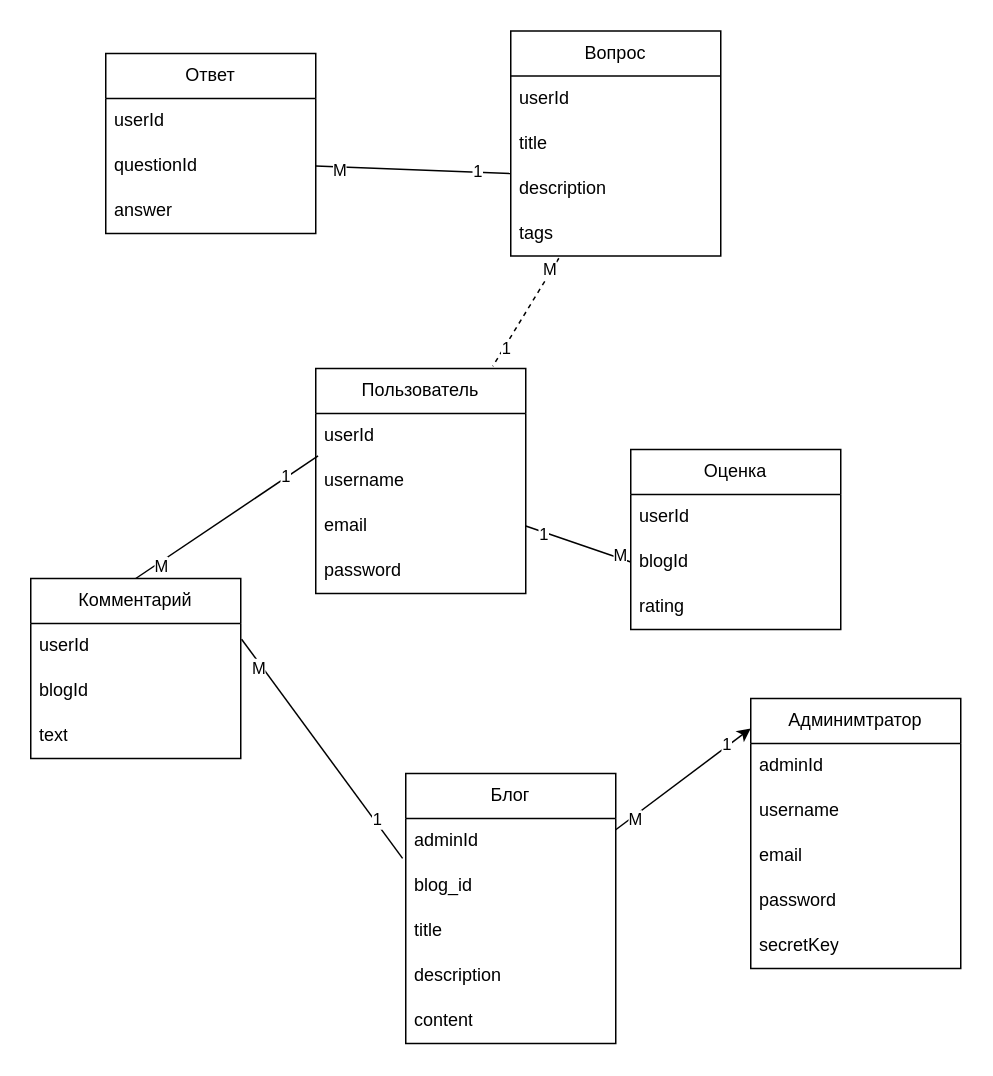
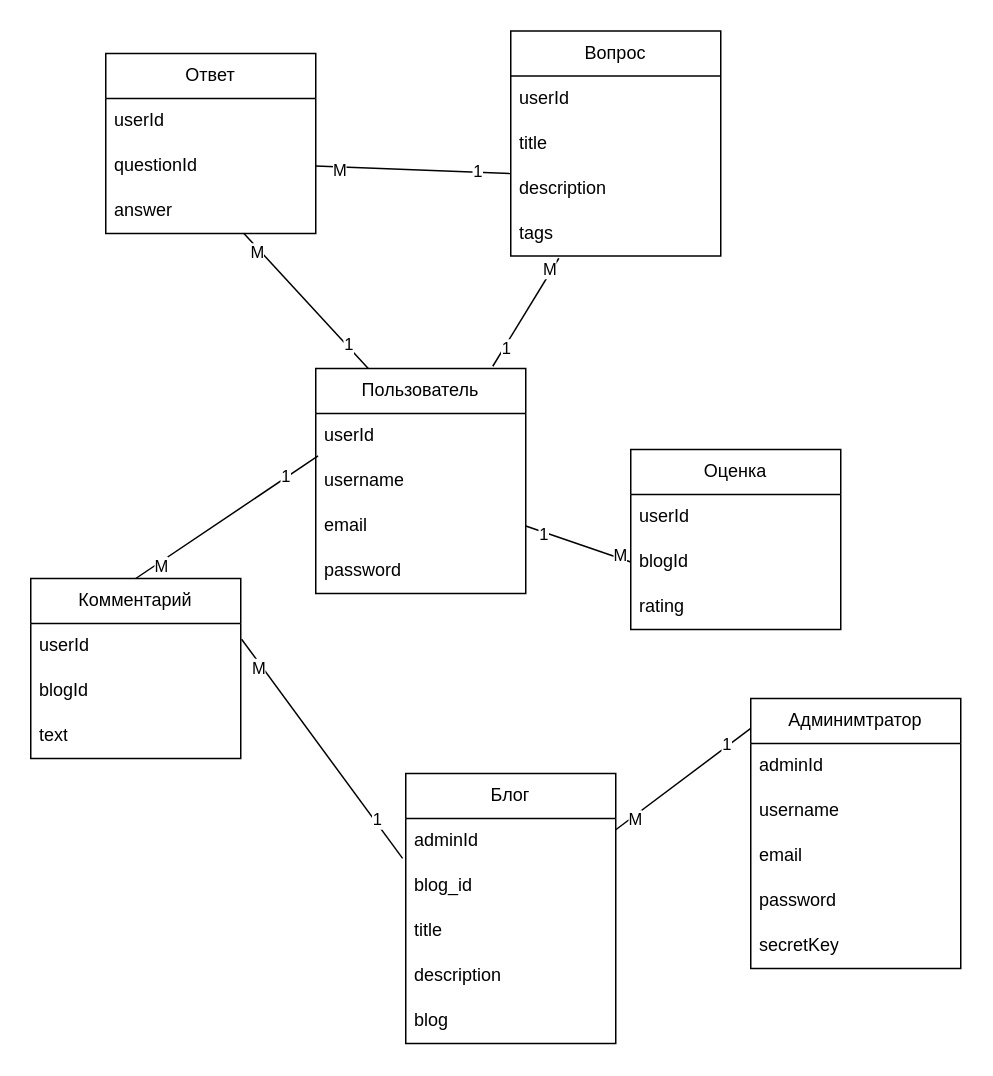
  <mxCell id="0" />
  <mxCell id="1" parent="0" />
  <mxCell id="2" value="Пользователь" style="swimlane;fontStyle=0;childLayout=stackLayout;horizontal=1;startSize=30;horizontalStack=0;resizeParent=1;resizeParentMax=0;resizeLast=0;collapsible=1;marginBottom=0;whiteSpace=wrap;html=1;" vertex="1" parent="1"><mxGeometry x="210" y="245" width="140" height="150" as="geometry" /></mxCell>
  <mxCell id="3" value="userId" style="text;strokeColor=none;fillColor=none;align=left;verticalAlign=middle;spacingLeft=4;spacingRight=4;overflow=hidden;points=[[0,0.5],[1,0.5]];portConstraint=eastwest;rotatable=0;whiteSpace=wrap;html=1;" vertex="1" parent="2"><mxGeometry y="30" width="140" height="30" as="geometry" /></mxCell>
  <mxCell id="4" value="username" style="text;strokeColor=none;fillColor=none;align=left;verticalAlign=middle;spacingLeft=4;spacingRight=4;overflow=hidden;points=[[0,0.5],[1,0.5]];portConstraint=eastwest;rotatable=0;whiteSpace=wrap;html=1;" vertex="1" parent="2"><mxGeometry y="60" width="140" height="30" as="geometry" /></mxCell>
  <mxCell id="5" value="email" style="text;strokeColor=none;fillColor=none;align=left;verticalAlign=middle;spacingLeft=4;spacingRight=4;overflow=hidden;points=[[0,0.5],[1,0.5]];portConstraint=eastwest;rotatable=0;whiteSpace=wrap;html=1;" vertex="1" parent="2"><mxGeometry y="90" width="140" height="30" as="geometry" /></mxCell>
  <mxCell id="6" value="password" style="text;strokeColor=none;fillColor=none;align=left;verticalAlign=middle;spacingLeft=4;spacingRight=4;overflow=hidden;points=[[0,0.5],[1,0.5]];portConstraint=eastwest;rotatable=0;whiteSpace=wrap;html=1;" vertex="1" parent="2"><mxGeometry y="120" width="140" height="30" as="geometry" /></mxCell>
  <mxCell id="7" value="Админимтратор" style="swimlane;fontStyle=0;childLayout=stackLayout;horizontal=1;startSize=30;horizontalStack=0;resizeParent=1;resizeParentMax=0;resizeLast=0;collapsible=1;marginBottom=0;whiteSpace=wrap;html=1;" vertex="1" parent="1"><mxGeometry x="500" y="465" width="140" height="180" as="geometry" /></mxCell>
  <mxCell id="8" value="adminId" style="text;strokeColor=none;fillColor=none;align=left;verticalAlign=middle;spacingLeft=4;spacingRight=4;overflow=hidden;points=[[0,0.5],[1,0.5]];portConstraint=eastwest;rotatable=0;whiteSpace=wrap;html=1;" vertex="1" parent="7"><mxGeometry y="30" width="140" height="30" as="geometry" /></mxCell>
  <mxCell id="9" value="username" style="text;strokeColor=none;fillColor=none;align=left;verticalAlign=middle;spacingLeft=4;spacingRight=4;overflow=hidden;points=[[0,0.5],[1,0.5]];portConstraint=eastwest;rotatable=0;whiteSpace=wrap;html=1;" vertex="1" parent="7"><mxGeometry y="60" width="140" height="30" as="geometry" /></mxCell>
  <mxCell id="10" value="email" style="text;strokeColor=none;fillColor=none;align=left;verticalAlign=middle;spacingLeft=4;spacingRight=4;overflow=hidden;points=[[0,0.5],[1,0.5]];portConstraint=eastwest;rotatable=0;whiteSpace=wrap;html=1;" vertex="1" parent="7"><mxGeometry y="90" width="140" height="30" as="geometry" /></mxCell>
  <mxCell id="11" value="passwo&lt;span style=&quot;color: rgba(0, 0, 0, 0); font-family: monospace; font-size: 0px; text-wrap-mode: nowrap;&quot;&gt;%3CmxGraphModel%3E%3Croot%3E%3CmxCell%20id%3D%220%22%2F%3E%3CmxCell%20id%3D%221%22%20parent%3D%220%22%2F%3E%3CmxCell%20id%3D%222%22%20value%3D%22%D0%91%D0%BB%D0%BE%D0%B3%22%20style%3D%22swimlane%3BfontStyle%3D0%3BchildLayout%3DstackLayout%3Bhorizontal%3D1%3BstartSize%3D30%3BhorizontalStack%3D0%3BresizeParent%3D1%3BresizeParentMax%3D0%3BresizeLast%3D0%3Bcollapsible%3D1%3BmarginBottom%3D0%3BwhiteSpace%3Dwrap%3Bhtml%3D1%3B%22%20vertex%3D%221%22%20parent%3D%221%22%3E%3CmxGeometry%20x%3D%22810%22%20y%3D%22230%22%20width%3D%22140%22%20height%3D%22120%22%20as%3D%22geometry%22%2F%3E%3C%2FmxCell%3E%3CmxCell%20id%3D%223%22%20value%3D%22Item%201%22%20style%3D%22text%3BstrokeColor%3Dnone%3BfillColor%3Dnone%3Balign%3Dleft%3BverticalAlign%3Dmiddle%3BspacingLeft%3D4%3BspacingRight%3D4%3Boverflow%3Dhidden%3Bpoints%3D%5B%5B0%2C0.5%5D%2C%5B1%2C0.5%5D%5D%3BportConstraint%3Deastwest%3Brotatable%3D0%3BwhiteSpace%3Dwrap%3Bhtml%3D1%3B%22%20vertex%3D%221%22%20parent%3D%222%22%3E%3CmxGeometry%20y%3D%2230%22%20width%3D%22140%22%20height%3D%2230%22%20as%3D%22geometry%22%2F%3E%3C%2FmxCell%3E%3CmxCell%20id%3D%224%22%20value%3D%22Item%202%22%20style%3D%22text%3BstrokeColor%3Dnone%3BfillColor%3Dnone%3Balign%3Dleft%3BverticalAlign%3Dmiddle%3BspacingLeft%3D4%3BspacingRight%3D4%3Boverflow%3Dhidden%3Bpoints%3D%5B%5B0%2C0.5%5D%2C%5B1%2C0.5%5D%5D%3BportConstraint%3Deastwest%3Brotatable%3D0%3BwhiteSpace%3Dwrap%3Bhtml%3D1%3B%22%20vertex%3D%221%22%20parent%3D%222%22%3E%3CmxGeometry%20y%3D%2260%22%20width%3D%22140%22%20height%3D%2230%22%20as%3D%22geometry%22%2F%3E%3C%2FmxCell%3E%3CmxCell%20id%3D%225%22%20value%3D%22Item%203%22%20style%3D%22text%3BstrokeColor%3Dnone%3BfillColor%3Dnone%3Balign%3Dleft%3BverticalAlign%3Dmiddle%3BspacingLeft%3D4%3BspacingRight%3D4%3Boverflow%3Dhidden%3Bpoints%3D%5B%5B0%2C0.5%5D%2C%5B1%2C0.5%5D%5D%3BportConstraint%3Deastwest%3Brotatable%3D0%3BwhiteSpace%3Dwrap%3Bhtml%3D1%3B%22%20vertex%3D%221%22%20parent%3D%222%22%3E%3CmxGeometry%20y%3D%2290%22%20width%3D%22140%22%20height%3D%2230%22%20as%3D%22geometry%22%2F%3E%3C%2FmxCell%3E%3C%2Froot%3E%3C%2FmxGraphModel%3E&lt;/span&gt;rd" style="text;strokeColor=none;fillColor=none;align=left;verticalAlign=middle;spacingLeft=4;spacingRight=4;overflow=hidden;points=[[0,0.5],[1,0.5]];portConstraint=eastwest;rotatable=0;whiteSpace=wrap;html=1;" vertex="1" parent="7"><mxGeometry y="120" width="140" height="30" as="geometry" /></mxCell>
  <mxCell id="12" value="secretKey" style="text;strokeColor=none;fillColor=none;align=left;verticalAlign=middle;spacingLeft=4;spacingRight=4;overflow=hidden;points=[[0,0.5],[1,0.5]];portConstraint=eastwest;rotatable=0;whiteSpace=wrap;html=1;" vertex="1" parent="7"><mxGeometry y="150" width="140" height="30" as="geometry" /></mxCell>
  <mxCell id="13" value="Блог" style="swimlane;fontStyle=0;childLayout=stackLayout;horizontal=1;startSize=30;horizontalStack=0;resizeParent=1;resizeParentMax=0;resizeLast=0;collapsible=1;marginBottom=0;whiteSpace=wrap;html=1;" vertex="1" parent="1"><mxGeometry x="270" y="515" width="140" height="180" as="geometry" /></mxCell>
  <mxCell id="14" value="adminId" style="text;strokeColor=none;fillColor=none;align=left;verticalAlign=middle;spacingLeft=4;spacingRight=4;overflow=hidden;points=[[0,0.5],[1,0.5]];portConstraint=eastwest;rotatable=0;whiteSpace=wrap;html=1;" vertex="1" parent="13"><mxGeometry y="30" width="140" height="30" as="geometry" /></mxCell>
  <mxCell id="15" value="blog_id" style="text;strokeColor=none;fillColor=none;align=left;verticalAlign=middle;spacingLeft=4;spacingRight=4;overflow=hidden;points=[[0,0.5],[1,0.5]];portConstraint=eastwest;rotatable=0;whiteSpace=wrap;html=1;" vertex="1" parent="13"><mxGeometry y="60" width="140" height="30" as="geometry" /></mxCell>
  <mxCell id="16" value="title" style="text;strokeColor=none;fillColor=none;align=left;verticalAlign=middle;spacingLeft=4;spacingRight=4;overflow=hidden;points=[[0,0.5],[1,0.5]];portConstraint=eastwest;rotatable=0;whiteSpace=wrap;html=1;" vertex="1" parent="13"><mxGeometry y="90" width="140" height="30" as="geometry" /></mxCell>
  <mxCell id="17" value="description" style="text;strokeColor=none;fillColor=none;align=left;verticalAlign=middle;spacingLeft=4;spacingRight=4;overflow=hidden;points=[[0,0.5],[1,0.5]];portConstraint=eastwest;rotatable=0;whiteSpace=wrap;html=1;" vertex="1" parent="13"><mxGeometry y="120" width="140" height="30" as="geometry" /></mxCell>
- <mxCell id="18" value="content" style="text;strokeColor=none;fillColor=none;align=left;verticalAlign=middle;spacingLeft=4;spacingRight=4;overflow=hidden;points=[[0,0.5],[1,0.5]];portConstraint=eastwest;rotatable=0;whiteSpace=wrap;html=1;" vertex="1" parent="13"><mxGeometry y="150" width="140" height="30" as="geometry" /></mxCell>
+ <mxCell id="18" value="blog" style="text;strokeColor=none;fillColor=none;align=left;verticalAlign=middle;spacingLeft=4;spacingRight=4;overflow=hidden;points=[[0,0.5],[1,0.5]];portConstraint=eastwest;rotatable=0;whiteSpace=wrap;html=1;" vertex="1" parent="13"><mxGeometry y="150" width="140" height="30" as="geometry" /></mxCell>
  <mxCell id="19" value="Вопрос" style="swimlane;fontStyle=0;childLayout=stackLayout;horizontal=1;startSize=30;horizontalStack=0;resizeParent=1;resizeParentMax=0;resizeLast=0;collapsible=1;marginBottom=0;whiteSpace=wrap;html=1;" vertex="1" parent="1"><mxGeometry x="340" y="20" width="140" height="150" as="geometry" /></mxCell>
  <mxCell id="20" value="userId" style="text;strokeColor=none;fillColor=none;align=left;verticalAlign=middle;spacingLeft=4;spacingRight=4;overflow=hidden;points=[[0,0.5],[1,0.5]];portConstraint=eastwest;rotatable=0;whiteSpace=wrap;html=1;" vertex="1" parent="19"><mxGeometry y="30" width="140" height="30" as="geometry" /></mxCell>
  <mxCell id="21" value="title" style="text;strokeColor=none;fillColor=none;align=left;verticalAlign=middle;spacingLeft=4;spacingRight=4;overflow=hidden;points=[[0,0.5],[1,0.5]];portConstraint=eastwest;rotatable=0;whiteSpace=wrap;html=1;" vertex="1" parent="19"><mxGeometry y="60" width="140" height="30" as="geometry" /></mxCell>
  <mxCell id="22" value="description" style="text;strokeColor=none;fillColor=none;align=left;verticalAlign=middle;spacingLeft=4;spacingRight=4;overflow=hidden;points=[[0,0.5],[1,0.5]];portConstraint=eastwest;rotatable=0;whiteSpace=wrap;html=1;" vertex="1" parent="19"><mxGeometry y="90" width="140" height="30" as="geometry" /></mxCell>
  <mxCell id="23" value="tags" style="text;strokeColor=none;fillColor=none;align=left;verticalAlign=middle;spacingLeft=4;spacingRight=4;overflow=hidden;points=[[0,0.5],[1,0.5]];portConstraint=eastwest;rotatable=0;whiteSpace=wrap;html=1;" vertex="1" parent="19"><mxGeometry y="120" width="140" height="30" as="geometry" /></mxCell>
  <mxCell id="24" value="Комментарий" style="swimlane;fontStyle=0;childLayout=stackLayout;horizontal=1;startSize=30;horizontalStack=0;resizeParent=1;resizeParentMax=0;resizeLast=0;collapsible=1;marginBottom=0;whiteSpace=wrap;html=1;" vertex="1" parent="1"><mxGeometry x="20" y="385" width="140" height="120" as="geometry" /></mxCell>
  <mxCell id="25" value="userId" style="text;strokeColor=none;fillColor=none;align=left;verticalAlign=middle;spacingLeft=4;spacingRight=4;overflow=hidden;points=[[0,0.5],[1,0.5]];portConstraint=eastwest;rotatable=0;whiteSpace=wrap;html=1;" vertex="1" parent="24"><mxGeometry y="30" width="140" height="30" as="geometry" /></mxCell>
  <mxCell id="26" value="blogId" style="text;strokeColor=none;fillColor=none;align=left;verticalAlign=middle;spacingLeft=4;spacingRight=4;overflow=hidden;points=[[0,0.5],[1,0.5]];portConstraint=eastwest;rotatable=0;whiteSpace=wrap;html=1;" vertex="1" parent="24"><mxGeometry y="60" width="140" height="30" as="geometry" /></mxCell>
  <mxCell id="27" value="text" style="text;strokeColor=none;fillColor=none;align=left;verticalAlign=middle;spacingLeft=4;spacingRight=4;overflow=hidden;points=[[0,0.5],[1,0.5]];portConstraint=eastwest;rotatable=0;whiteSpace=wrap;html=1;" vertex="1" parent="24"><mxGeometry y="90" width="140" height="30" as="geometry" /></mxCell>
  <mxCell id="28" value="Оценка" style="swimlane;fontStyle=0;childLayout=stackLayout;horizontal=1;startSize=30;horizontalStack=0;resizeParent=1;resizeParentMax=0;resizeLast=0;collapsible=1;marginBottom=0;whiteSpace=wrap;html=1;" vertex="1" parent="1"><mxGeometry x="420" y="299" width="140" height="120" as="geometry" /></mxCell>
  <mxCell id="29" value="userId" style="text;strokeColor=none;fillColor=none;align=left;verticalAlign=middle;spacingLeft=4;spacingRight=4;overflow=hidden;points=[[0,0.5],[1,0.5]];portConstraint=eastwest;rotatable=0;whiteSpace=wrap;html=1;" vertex="1" parent="28"><mxGeometry y="30" width="140" height="30" as="geometry" /></mxCell>
  <mxCell id="30" value="blogId" style="text;strokeColor=none;fillColor=none;align=left;verticalAlign=middle;spacingLeft=4;spacingRight=4;overflow=hidden;points=[[0,0.5],[1,0.5]];portConstraint=eastwest;rotatable=0;whiteSpace=wrap;html=1;" vertex="1" parent="28"><mxGeometry y="60" width="140" height="30" as="geometry" /></mxCell>
  <mxCell id="31" value="rating" style="text;strokeColor=none;fillColor=none;align=left;verticalAlign=middle;spacingLeft=4;spacingRight=4;overflow=hidden;points=[[0,0.5],[1,0.5]];portConstraint=eastwest;rotatable=0;whiteSpace=wrap;html=1;" vertex="1" parent="28"><mxGeometry y="90" width="140" height="30" as="geometry" /></mxCell>
  <mxCell id="32" value="Ответ" style="swimlane;fontStyle=0;childLayout=stackLayout;horizontal=1;startSize=30;horizontalStack=0;resizeParent=1;resizeParentMax=0;resizeLast=0;collapsible=1;marginBottom=0;whiteSpace=wrap;html=1;" vertex="1" parent="1"><mxGeometry x="70" y="35" width="140" height="120" as="geometry" /></mxCell>
  <mxCell id="33" value="userId" style="text;strokeColor=none;fillColor=none;align=left;verticalAlign=middle;spacingLeft=4;spacingRight=4;overflow=hidden;points=[[0,0.5],[1,0.5]];portConstraint=eastwest;rotatable=0;whiteSpace=wrap;html=1;" vertex="1" parent="32"><mxGeometry y="30" width="140" height="30" as="geometry" /></mxCell>
  <mxCell id="34" value="questionId" style="text;strokeColor=none;fillColor=none;align=left;verticalAlign=middle;spacingLeft=4;spacingRight=4;overflow=hidden;points=[[0,0.5],[1,0.5]];portConstraint=eastwest;rotatable=0;whiteSpace=wrap;html=1;" vertex="1" parent="32"><mxGeometry y="60" width="140" height="30" as="geometry" /></mxCell>
  <mxCell id="35" value="answer" style="text;strokeColor=none;fillColor=none;align=left;verticalAlign=middle;spacingLeft=4;spacingRight=4;overflow=hidden;points=[[0,0.5],[1,0.5]];portConstraint=eastwest;rotatable=0;whiteSpace=wrap;html=1;" vertex="1" parent="32"><mxGeometry y="90" width="140" height="30" as="geometry" /></mxCell>
- <mxCell id="36" value="" style="endArrow=classic;html=1;rounded=0;entryX=0;entryY=0.111;entryDx=0;entryDy=0;entryPerimeter=0;" edge="1" parent="1" source="13" target="7"><mxGeometry width="50" height="50" relative="1" as="geometry"><mxPoint x="40" y="415" as="sourcePoint" /><mxPoint x="90" y="365" as="targetPoint" /></mxGeometry></mxCell>
+ <mxCell id="36" value="" style="endArrow=none;html=1;rounded=0;entryX=0;entryY=0.111;entryDx=0;entryDy=0;entryPerimeter=0;" edge="1" parent="1" source="13" target="7"><mxGeometry width="50" height="50" relative="1" as="geometry"><mxPoint x="40" y="415" as="sourcePoint" /><mxPoint x="90" y="365" as="targetPoint" /></mxGeometry></mxCell>
  <mxCell id="37" value="1" style="edgeLabel;html=1;align=center;verticalAlign=middle;resizable=0;points=[];" vertex="1" connectable="0" parent="36"><mxGeometry x="0.653" y="1" relative="1" as="geometry"><mxPoint as="offset" /></mxGeometry></mxCell>
  <mxCell id="38" value="M" style="edgeLabel;html=1;align=center;verticalAlign=middle;resizable=0;points=[];" vertex="1" connectable="0" parent="36"><mxGeometry x="-0.755" y="-2" relative="1" as="geometry"><mxPoint as="offset" /></mxGeometry></mxCell>
  <mxCell id="39" value="" style="endArrow=none;html=1;rounded=0;entryX=-0.015;entryY=-0.113;entryDx=0;entryDy=0;entryPerimeter=0;exitX=1.004;exitY=0.349;exitDx=0;exitDy=0;exitPerimeter=0;" edge="1" parent="1" source="25" target="15"><mxGeometry width="50" height="50" relative="1" as="geometry"><mxPoint x="190" y="555" as="sourcePoint" /><mxPoint x="300" y="395" as="targetPoint" /></mxGeometry></mxCell>
  <mxCell id="40" value="1" style="edgeLabel;html=1;align=center;verticalAlign=middle;resizable=0;points=[];" vertex="1" connectable="0" parent="39"><mxGeometry x="0.653" y="1" relative="1" as="geometry"><mxPoint as="offset" /></mxGeometry></mxCell>
  <mxCell id="41" value="M" style="edgeLabel;html=1;align=center;verticalAlign=middle;resizable=0;points=[];" vertex="1" connectable="0" parent="39"><mxGeometry x="-0.755" y="-2" relative="1" as="geometry"><mxPoint as="offset" /></mxGeometry></mxCell>
  <mxCell id="42" value="" style="endArrow=none;html=1;rounded=0;entryX=0.011;entryY=-0.057;entryDx=0;entryDy=0;entryPerimeter=0;exitX=0.5;exitY=0;exitDx=0;exitDy=0;" edge="1" parent="1" source="24" target="4"><mxGeometry width="50" height="50" relative="1" as="geometry"><mxPoint x="90" y="395" as="sourcePoint" /><mxPoint x="200" y="235" as="targetPoint" /></mxGeometry></mxCell>
  <mxCell id="43" value="1" style="edgeLabel;html=1;align=center;verticalAlign=middle;resizable=0;points=[];" vertex="1" connectable="0" parent="42"><mxGeometry x="0.653" y="1" relative="1" as="geometry"><mxPoint as="offset" /></mxGeometry></mxCell>
  <mxCell id="44" value="M" style="edgeLabel;html=1;align=center;verticalAlign=middle;resizable=0;points=[];" vertex="1" connectable="0" parent="42"><mxGeometry x="-0.755" y="-2" relative="1" as="geometry"><mxPoint as="offset" /></mxGeometry></mxCell>
  <mxCell id="45" value="" style="endArrow=none;html=1;rounded=0;entryX=1;entryY=0.5;entryDx=0;entryDy=0;exitX=0;exitY=0.5;exitDx=0;exitDy=0;" edge="1" parent="1" source="30" target="5"><mxGeometry width="50" height="50" relative="1" as="geometry"><mxPoint x="130" y="467" as="sourcePoint" /><mxPoint x="232" y="345" as="targetPoint" /></mxGeometry></mxCell>
  <mxCell id="46" value="1" style="edgeLabel;html=1;align=center;verticalAlign=middle;resizable=0;points=[];" vertex="1" connectable="0" parent="45"><mxGeometry x="0.653" y="1" relative="1" as="geometry"><mxPoint as="offset" /></mxGeometry></mxCell>
  <mxCell id="47" value="M" style="edgeLabel;html=1;align=center;verticalAlign=middle;resizable=0;points=[];" vertex="1" connectable="0" parent="45"><mxGeometry x="-0.755" y="-2" relative="1" as="geometry"><mxPoint as="offset" /></mxGeometry></mxCell>
- <mxCell id="48" value="" style="endArrow=none;html=1;rounded=0;entryX=0.843;entryY=-0.01;entryDx=0;entryDy=0;entryPerimeter=0;exitX=0.229;exitY=1.05;exitDx=0;exitDy=0;exitPerimeter=0;dashed=1;" edge="1" parent="1" source="23" target="2"><mxGeometry width="50" height="50" relative="1" as="geometry"><mxPoint x="130" y="427" as="sourcePoint" /><mxPoint x="252" y="345" as="targetPoint" /></mxGeometry></mxCell>
+ <mxCell id="48" value="" style="endArrow=none;html=1;rounded=0;entryX=0.843;entryY=-0.01;entryDx=0;entryDy=0;entryPerimeter=0;exitX=0.229;exitY=1.05;exitDx=0;exitDy=0;exitPerimeter=0;" edge="1" parent="1" source="23" target="2"><mxGeometry width="50" height="50" relative="1" as="geometry"><mxPoint x="130" y="427" as="sourcePoint" /><mxPoint x="252" y="345" as="targetPoint" /></mxGeometry></mxCell>
  <mxCell id="49" value="1" style="edgeLabel;html=1;align=center;verticalAlign=middle;resizable=0;points=[];" vertex="1" connectable="0" parent="48"><mxGeometry x="0.653" y="1" relative="1" as="geometry"><mxPoint as="offset" /></mxGeometry></mxCell>
  <mxCell id="50" value="M" style="edgeLabel;html=1;align=center;verticalAlign=middle;resizable=0;points=[];" vertex="1" connectable="0" parent="48"><mxGeometry x="-0.755" y="-2" relative="1" as="geometry"><mxPoint as="offset" /></mxGeometry></mxCell>
+ <mxCell id="51" value="" style="endArrow=none;html=1;rounded=0;entryX=0.25;entryY=0;entryDx=0;entryDy=0;exitX=0.657;exitY=0.994;exitDx=0;exitDy=0;exitPerimeter=0;" edge="1" parent="1" source="35" target="2"><mxGeometry width="50" height="50" relative="1" as="geometry"><mxPoint x="394" y="195" as="sourcePoint" /><mxPoint x="350" y="267" as="targetPoint" /></mxGeometry></mxCell>
+ <mxCell id="52" value="1" style="edgeLabel;html=1;align=center;verticalAlign=middle;resizable=0;points=[];" vertex="1" connectable="0" parent="51"><mxGeometry x="0.653" y="1" relative="1" as="geometry"><mxPoint as="offset" /></mxGeometry></mxCell>
+ <mxCell id="53" value="M" style="edgeLabel;html=1;align=center;verticalAlign=middle;resizable=0;points=[];" vertex="1" connectable="0" parent="51"><mxGeometry x="-0.755" y="-2" relative="1" as="geometry"><mxPoint as="offset" /></mxGeometry></mxCell>
  <mxCell id="54" value="" style="endArrow=none;html=1;rounded=0;entryX=0;entryY=0.167;entryDx=0;entryDy=0;entryPerimeter=0;exitX=1;exitY=0.5;exitDx=0;exitDy=0;" edge="1" parent="1" source="34" target="22"><mxGeometry width="50" height="50" relative="1" as="geometry"><mxPoint x="384" y="205" as="sourcePoint" /><mxPoint x="340" y="277" as="targetPoint" /></mxGeometry></mxCell>
  <mxCell id="55" value="1" style="edgeLabel;html=1;align=center;verticalAlign=middle;resizable=0;points=[];" vertex="1" connectable="0" parent="54"><mxGeometry x="0.653" y="1" relative="1" as="geometry"><mxPoint as="offset" /></mxGeometry></mxCell>
  <mxCell id="56" value="M" style="edgeLabel;html=1;align=center;verticalAlign=middle;resizable=0;points=[];" vertex="1" connectable="0" parent="54"><mxGeometry x="-0.755" y="-2" relative="1" as="geometry"><mxPoint as="offset" /></mxGeometry></mxCell>
